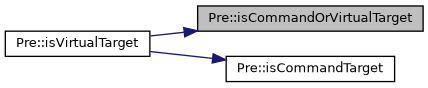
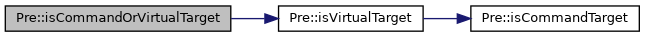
  digraph {
    rankdir=LR
    node [color=black fillcolor=white fontname=Helvetica fontsize=10 shape=record style=filled]
    edge [color=midnightblue fontname=Helvetica fontsize=10 labelfontname=Helvetica labelfontsize=10 style=solid]
    n1 [fillcolor=grey75 fontcolor=black height=0.2 label="Pre::isCommandOrVirtualTarget" width=0.4]
    n2 [height=0.2 label="Pre::isVirtualTarget" width=0.4]
    n3 [height=0.2 label="Pre::isCommandTarget" width=0.4]
-   n2 -> n1
+   n1 -> n2
    n2 -> n3
  }
